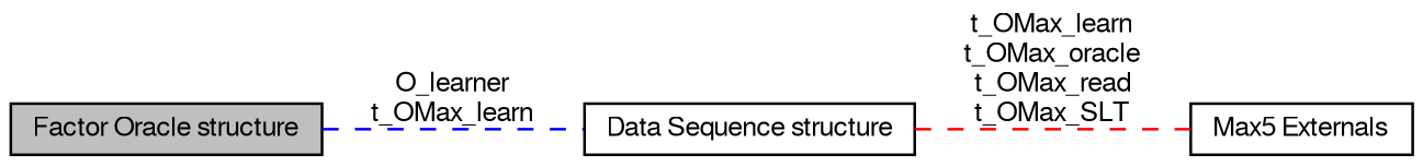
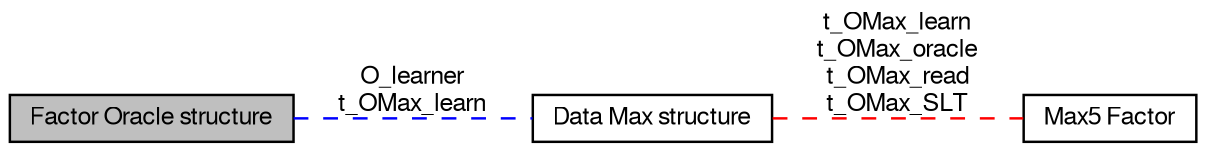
  digraph {
    rankdir=LR
    node [color=black fontname=FreeSans fontsize=10 shape=record]
    edge [dir=none fontname=FreeSans fontsize=10 labelfontname=FreeSans labelfontsize=10 shape=plaintext style=dashed]
-   n1 [height=0.2 label="Data Sequence structure" width=0.4]
-   n2 [height=0.2 label="Max5 Externals" width=0.4]
+   n1 [height=0.2 label="Data Max structure" width=0.4]
+   n2 [height=0.2 label="Max5 Factor" width=0.4]
    n3 [fillcolor=grey75 fontcolor=black height=0.2 label="Factor Oracle structure" style=filled width=0.4]
    n1 -> n2 [color=red label="t_OMax_learn\nt_OMax_oracle\nt_OMax_read\nt_OMax_SLT"]
    n3 -> n1 [color=blue label="O_learner\nt_OMax_learn"]
  }
